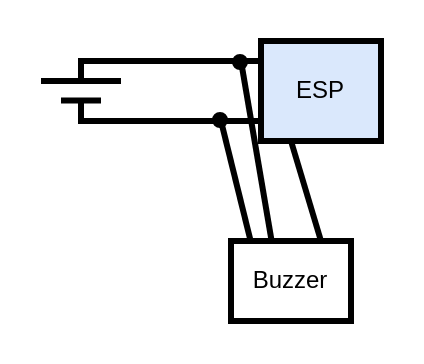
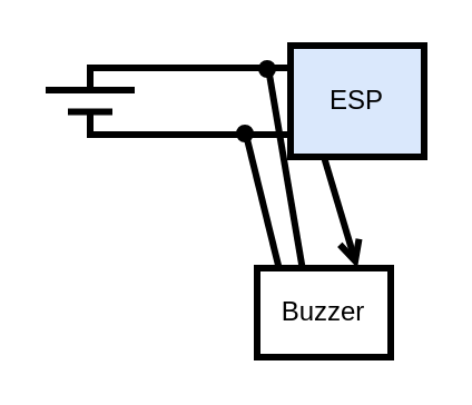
  <mxCell id="0" />
  <mxCell id="1" parent="0" />
  <mxCell id="2" value="" style="endArrow=none;html=1;strokeWidth=3;" edge="1" parent="1"><mxGeometry width="50" height="50" relative="1" as="geometry"><mxPoint x="60" y="40" as="sourcePoint" /><mxPoint x="20" y="40" as="targetPoint" /></mxGeometry></mxCell>
  <mxCell id="3" value="" style="endArrow=none;html=1;strokeWidth=3;" edge="1" parent="1"><mxGeometry width="50" height="50" relative="1" as="geometry"><mxPoint x="30" y="49.74" as="sourcePoint" /><mxPoint x="50" y="49.74" as="targetPoint" /></mxGeometry></mxCell>
  <mxCell id="4" value="ESP" style="rounded=0;whiteSpace=wrap;html=1;strokeWidth=3;fillColor=#dae8fc;" vertex="1" parent="1"><mxGeometry x="130" y="20" width="60" height="50" as="geometry" /></mxCell>
  <mxCell id="5" value="" style="endArrow=none;html=1;strokeWidth=3;exitX=0;exitY=0.75;exitDx=0;exitDy=0;edgeStyle=elbowEdgeStyle;elbow=vertical;rounded=0;" edge="1" parent="1" source="4"><mxGeometry width="50" height="50" relative="1" as="geometry"><mxPoint x="180" y="70" as="sourcePoint" /><mxPoint x="40" y="50" as="targetPoint" /><Array as="points"><mxPoint x="90" y="60" /></Array></mxGeometry></mxCell>
  <mxCell id="6" value="" style="endArrow=none;html=1;strokeWidth=3;exitX=0;exitY=0;exitDx=0;exitDy=0;edgeStyle=elbowEdgeStyle;elbow=vertical;rounded=0;" edge="1" parent="1" source="4"><mxGeometry width="50" height="50" relative="1" as="geometry"><mxPoint x="140" y="70" as="sourcePoint" /><mxPoint x="40" y="40" as="targetPoint" /><Array as="points"><mxPoint x="80" y="30" /></Array></mxGeometry></mxCell>
  <mxCell id="7" value="Buzzer" style="rounded=0;whiteSpace=wrap;html=1;strokeWidth=3;" vertex="1" parent="1"><mxGeometry x="115" y="120" width="60" height="40" as="geometry" /></mxCell>
- <mxCell id="8" value="" style="endArrow=none;html=1;strokeWidth=3;exitX=0.25;exitY=1;exitDx=0;exitDy=0;entryX=0.75;entryY=0;entryDx=0;entryDy=0;" edge="1" parent="1" source="4" target="7"><mxGeometry width="50" height="50" relative="1" as="geometry"><mxPoint x="70" y="50" as="sourcePoint" /><mxPoint x="30" y="50" as="targetPoint" /></mxGeometry></mxCell>
+ <mxCell id="8" value="" style="endArrow=open;html=1;strokeWidth=3;exitX=0.25;exitY=1;exitDx=0;exitDy=0;entryX=0.75;entryY=0;entryDx=0;entryDy=0;" edge="1" parent="1" source="4" target="7"><mxGeometry width="50" height="50" relative="1" as="geometry"><mxPoint x="70" y="50" as="sourcePoint" /><mxPoint x="30" y="50" as="targetPoint" /></mxGeometry></mxCell>
  <mxCell id="9" value="" style="endArrow=none;html=1;strokeWidth=3;entryX=0.34;entryY=0.011;entryDx=0;entryDy=0;entryPerimeter=0;" edge="1" parent="1" target="7"><mxGeometry width="50" height="50" relative="1" as="geometry"><mxPoint x="120" y="30" as="sourcePoint" /><mxPoint x="155" y="120" as="targetPoint" /></mxGeometry></mxCell>
  <mxCell id="10" value="" style="endArrow=none;html=1;strokeWidth=3;entryX=0.161;entryY=-0.015;entryDx=0;entryDy=0;entryPerimeter=0;" edge="1" parent="1" target="7"><mxGeometry width="50" height="50" relative="1" as="geometry"><mxPoint x="110" y="60" as="sourcePoint" /><mxPoint x="130.4" y="120.44" as="targetPoint" /></mxGeometry></mxCell>
  <mxCell id="11" value="" style="ellipse;whiteSpace=wrap;html=1;aspect=fixed;strokeWidth=3;fillColor=#000000;" vertex="1" parent="1"><mxGeometry x="117" y="28" width="5" height="5" as="geometry" /></mxCell>
  <mxCell id="12" value="" style="ellipse;whiteSpace=wrap;html=1;aspect=fixed;strokeWidth=3;fillColor=#000000;" vertex="1" parent="1"><mxGeometry x="107" y="57" width="5" height="5" as="geometry" /></mxCell>
